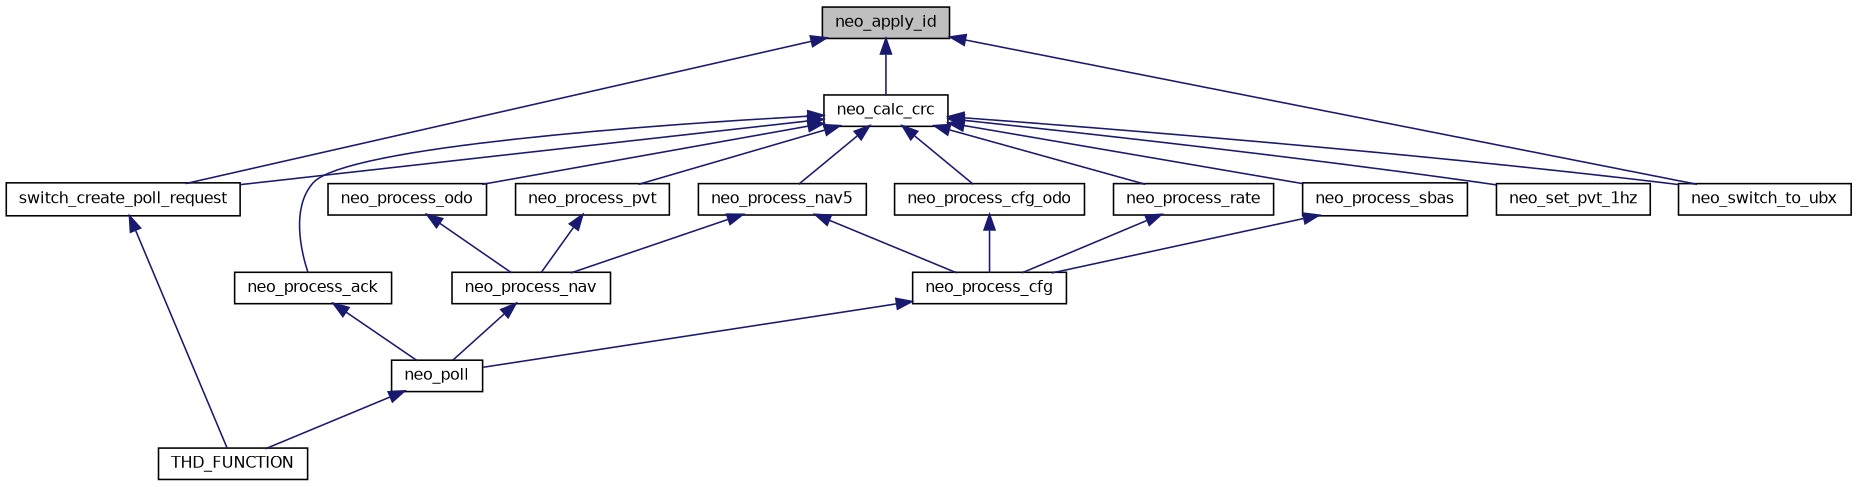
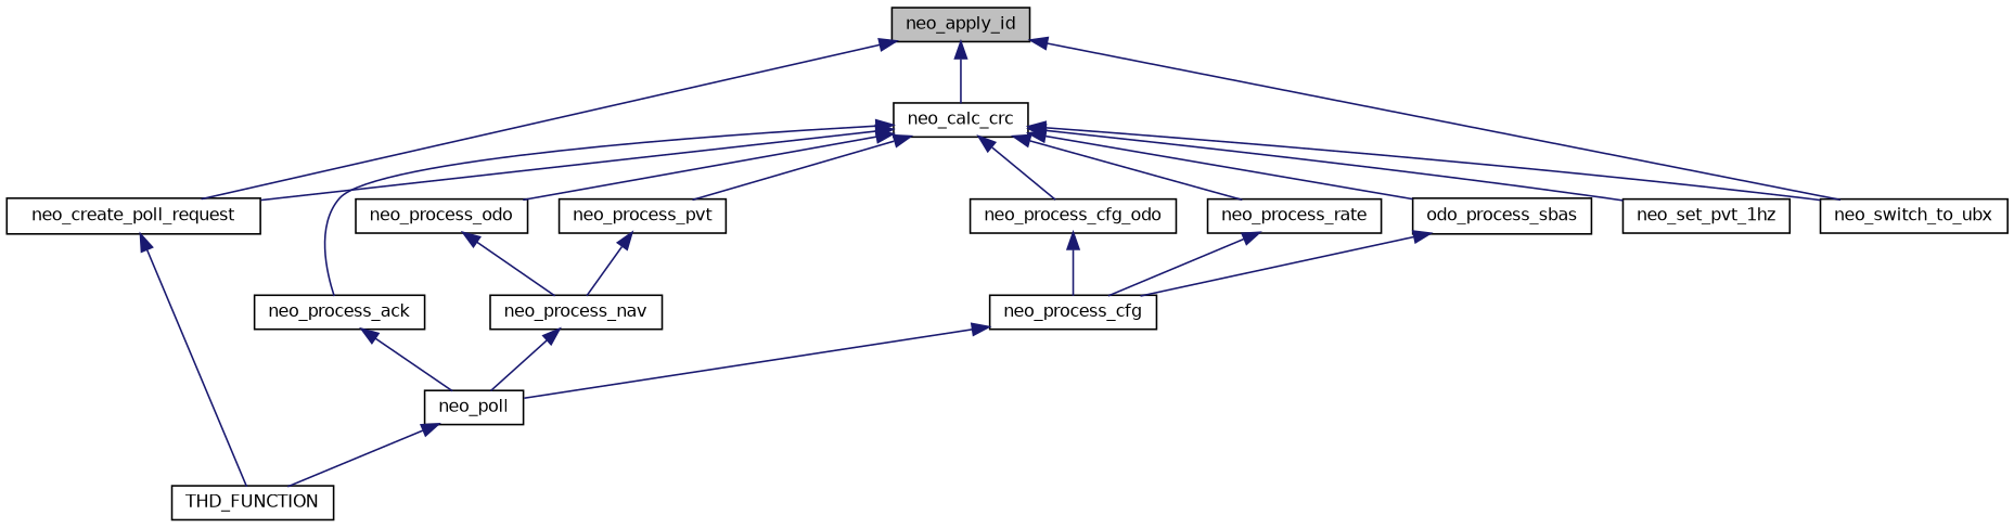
  digraph {
    rankdir=TB
    node [color=black fillcolor=white fontname=Helvetica fontsize=10 shape=record style=filled]
    edge [color=midnightblue dir=back fontname=Helvetica fontsize=10 labelfontname=Helvetica labelfontsize=10 style=solid]
    n1 [fillcolor=grey75 fontcolor=black height=0.2 label=neo_apply_id width=0.4]
-   n2 [height=0.2 label=switch_create_poll_request width=0.4]
+   n2 [height=0.2 label=neo_create_poll_request width=0.4]
    n3 [height=0.2 label=neo_switch_to_ubx width=0.4]
    n4 [height=0.2 label=neo_calc_crc width=0.4]
    n5 [height=0.2 label=THD_FUNCTION width=0.4]
    n6 [height=0.2 label=neo_set_pvt_1hz width=0.4]
    n7 [height=0.2 label=neo_process_odo width=0.4]
    n8 [height=0.2 label=neo_process_cfg_odo width=0.4]
-   n9 [height=0.2 label=neo_process_nav5 width=0.4]
    n10 [height=0.2 label=neo_process_rate width=0.4]
-   n11 [height=0.2 label=neo_process_sbas width=0.4]
+   n11 [height=0.2 label=odo_process_sbas width=0.4]
    n12 [height=0.2 label=neo_process_pvt width=0.4]
    n13 [height=0.2 label=neo_process_ack width=0.4]
    n14 [height=0.2 label=neo_process_nav width=0.4]
    n15 [height=0.2 label=neo_process_cfg width=0.4]
    n16 [height=0.2 label=neo_poll width=0.4]
    n1 -> n2
    n1 -> n3
    n1 -> n4
    n2 -> n5
    n4 -> n2
    n4 -> n3
    n4 -> n6
    n4 -> n7
    n4 -> n8
-   n4 -> n9
    n4 -> n10
    n4 -> n11
    n4 -> n12
    n4 -> n13
    n7 -> n14
    n8 -> n15
-   n9 -> n14
-   n9 -> n15
    n10 -> n15
    n11 -> n15
    n12 -> n14
    n13 -> n16
    n14 -> n16
    n15 -> n16
    n16 -> n5
  }
